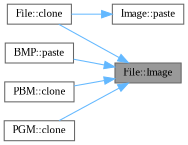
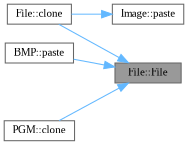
  digraph {
    fontname="Liberation Serif"
    rankdir=RL
    node [color=grey40 fillcolor=white fontname="Liberation Serif" fontsize=10 shape=box style=filled]
    edge [color=steelblue1 dir=back fontname="Liberation Serif" fontsize=10 labelfontname=Helvetica labelfontsize=10 style=solid]
-   n1 [color=gray40 fillcolor=grey60 fontcolor=black height=0.2 label="File::Image" width=0.4]
+   n1 [color=gray40 fillcolor=grey60 fontcolor=black height=0.2 label="File::File" width=0.4]
    n2 [height=0.2 label="BMP::paste" width=0.4]
    n3 [height=0.2 label="File::clone" width=0.4]
-   n4 [height=0.2 label="PBM::clone" width=0.4]
    n5 [height=0.2 label="PGM::clone" width=0.4]
    n6 [height=0.2 label="Image::paste" width=0.4]
    n1 -> n2
    n1 -> n3
-   n1 -> n4
    n1 -> n5
    n6 -> n3
  }
